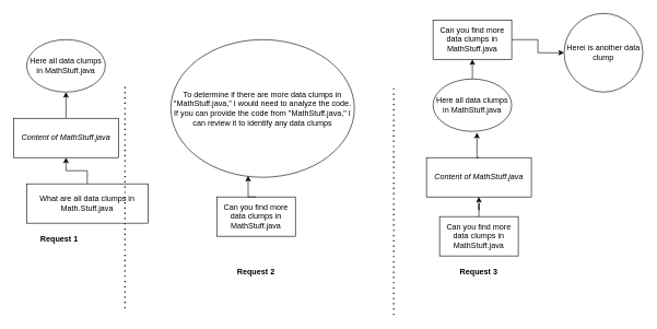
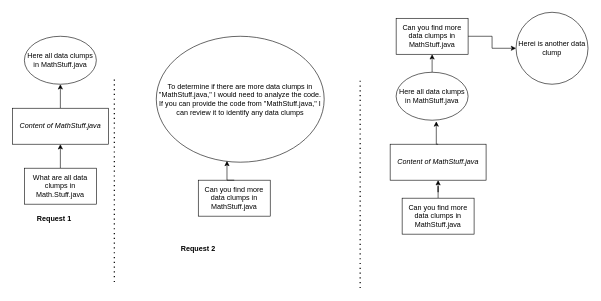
  <mxCell id="0" />
  <mxCell id="1" parent="0" />
  <mxCell id="2" value="Here all data clumps in MathStuff.java" style="ellipse;whiteSpace=wrap;html=1;" vertex="1" parent="1"><mxGeometry x="40" y="60" width="120" height="80" as="geometry" /></mxCell>
  <mxCell id="3" style="edgeStyle=orthogonalEdgeStyle;rounded=0;orthogonalLoop=1;jettySize=auto;html=1;exitX=0.5;exitY=0;exitDx=0;exitDy=0;entryX=0.5;entryY=1;entryDx=0;entryDy=0;" edge="1" parent="1" source="4" target="18"><mxGeometry relative="1" as="geometry" /></mxCell>
- <mxCell id="4" value="What are all data clumps in Math.Stuff.java" style="rounded=0;whiteSpace=wrap;html=1;" vertex="1" parent="1"><mxGeometry x="40" y="280" width="185" height="60" as="geometry" /></mxCell>
+ <mxCell id="4" value="What are all data clumps in Math.Stuff.java" style="rounded=0;whiteSpace=wrap;html=1;" vertex="1" parent="1"><mxGeometry x="40" y="280" width="120" height="60" as="geometry" /></mxCell>
  <mxCell id="5" value="" style="endArrow=none;dashed=1;html=1;dashPattern=1 3;strokeWidth=2;rounded=0;" edge="1" parent="1"><mxGeometry width="50" height="50" relative="1" as="geometry"><mxPoint x="190" y="470" as="sourcePoint" /><mxPoint x="190" y="130" as="targetPoint" /></mxGeometry></mxCell>
  <mxCell id="6" value="Can you find more data clumps in MathStuff.java" style="rounded=0;whiteSpace=wrap;html=1;" vertex="1" parent="1"><mxGeometry x="330" y="300" width="120" height="60" as="geometry" /></mxCell>
  <mxCell id="7" value="To determine if there are more data clumps in &quot;MathStuff.java,&quot; I would need to analyze the code. If you can provide the code from &quot;MathStuff.java,&quot; I can review it to identify any data clumps" style="ellipse;whiteSpace=wrap;html=1;" vertex="1" parent="1"><mxGeometry x="260" y="60" width="280" height="210" as="geometry" /></mxCell>
  <mxCell id="8" value="" style="endArrow=none;dashed=1;html=1;dashPattern=1 3;strokeWidth=2;rounded=0;" edge="1" parent="1"><mxGeometry width="50" height="50" relative="1" as="geometry"><mxPoint x="600" y="480" as="sourcePoint" /><mxPoint x="600" y="130" as="targetPoint" /></mxGeometry></mxCell>
  <mxCell id="9" style="edgeStyle=orthogonalEdgeStyle;rounded=0;orthogonalLoop=1;jettySize=auto;html=1;exitX=0.5;exitY=0;exitDx=0;exitDy=0;entryX=0.421;entryY=0.99;entryDx=0;entryDy=0;entryPerimeter=0;" edge="1" parent="1" source="6" target="7"><mxGeometry relative="1" as="geometry" /></mxCell>
  <mxCell id="10" style="edgeStyle=orthogonalEdgeStyle;rounded=0;orthogonalLoop=1;jettySize=auto;html=1;exitX=0.5;exitY=0;exitDx=0;exitDy=0;" edge="1" parent="1" source="11" target="19"><mxGeometry relative="1" as="geometry" /></mxCell>
  <mxCell id="11" value="Can you find more data clumps in MathStuff.java" style="rounded=0;whiteSpace=wrap;html=1;" vertex="1" parent="1"><mxGeometry x="670" y="330" width="120" height="60" as="geometry" /></mxCell>
  <mxCell id="12" style="edgeStyle=orthogonalEdgeStyle;rounded=0;orthogonalLoop=1;jettySize=auto;html=1;exitX=0.5;exitY=0;exitDx=0;exitDy=0;entryX=0.5;entryY=1;entryDx=0;entryDy=0;" edge="1" parent="1" source="13" target="15"><mxGeometry relative="1" as="geometry" /></mxCell>
  <mxCell id="13" value="Here all data clumps in MathStuff.java" style="ellipse;whiteSpace=wrap;html=1;" vertex="1" parent="1"><mxGeometry x="660" y="120" width="120" height="80" as="geometry" /></mxCell>
  <mxCell id="14" style="edgeStyle=orthogonalEdgeStyle;rounded=0;orthogonalLoop=1;jettySize=auto;html=1;exitX=1;exitY=0.5;exitDx=0;exitDy=0;entryX=0;entryY=0.5;entryDx=0;entryDy=0;" edge="1" parent="1" source="15" target="16"><mxGeometry relative="1" as="geometry" /></mxCell>
  <mxCell id="15" value="Can you find more data clumps in MathStuff.java" style="rounded=0;whiteSpace=wrap;html=1;" vertex="1" parent="1"><mxGeometry x="660" y="30" width="120" height="60" as="geometry" /></mxCell>
  <mxCell id="16" value="Herei is another data clump" style="ellipse;whiteSpace=wrap;html=1;" vertex="1" parent="1"><mxGeometry x="860" y="20" width="120" height="120" as="geometry" /></mxCell>
  <mxCell id="17" style="edgeStyle=orthogonalEdgeStyle;rounded=0;orthogonalLoop=1;jettySize=auto;html=1;exitX=0.5;exitY=0;exitDx=0;exitDy=0;" edge="1" parent="1" source="18" target="2"><mxGeometry relative="1" as="geometry" /></mxCell>
  <mxCell id="18" value="Content of MathStuff.java" style="rounded=0;whiteSpace=wrap;html=1;fontStyle=2" vertex="1" parent="1"><mxGeometry x="20" y="180" width="160" height="60" as="geometry" /></mxCell>
  <mxCell id="19" value="Content of MathStuff.java" style="rounded=0;whiteSpace=wrap;html=1;fontStyle=2" vertex="1" parent="1"><mxGeometry x="650" y="240" width="160" height="60" as="geometry" /></mxCell>
  <mxCell id="20" style="edgeStyle=orthogonalEdgeStyle;rounded=0;orthogonalLoop=1;jettySize=auto;html=1;exitX=0.5;exitY=0;exitDx=0;exitDy=0;entryX=0.558;entryY=1.025;entryDx=0;entryDy=0;entryPerimeter=0;" edge="1" parent="1" source="19" target="13"><mxGeometry relative="1" as="geometry" /></mxCell>
  <mxCell id="21" value="Request 1" style="text;html=1;strokeColor=none;fillColor=none;align=center;verticalAlign=middle;whiteSpace=wrap;rounded=0;fontStyle=1" vertex="1" parent="1"><mxGeometry x="60" y="350" width="60" height="30" as="geometry" /></mxCell>
- <mxCell id="22" value="Request 2" style="text;html=1;strokeColor=none;fillColor=none;align=center;verticalAlign=middle;whiteSpace=wrap;rounded=0;fontStyle=1" vertex="1" parent="1"><mxGeometry x="360" y="400" width="60" height="30" as="geometry" /></mxCell>
- <mxCell id="23" value="Request 3" style="text;html=1;strokeColor=none;fillColor=none;align=center;verticalAlign=middle;whiteSpace=wrap;rounded=0;fontStyle=1" vertex="1" parent="1"><mxGeometry x="700" y="400" width="60" height="30" as="geometry" /></mxCell>
+ <mxCell id="22" value="Request 2" style="text;html=1;strokeColor=none;fillColor=none;align=center;verticalAlign=middle;whiteSpace=wrap;rounded=0;fontStyle=1" vertex="1" parent="1"><mxGeometry x="300" y="400" width="60" height="30" as="geometry" /></mxCell>
